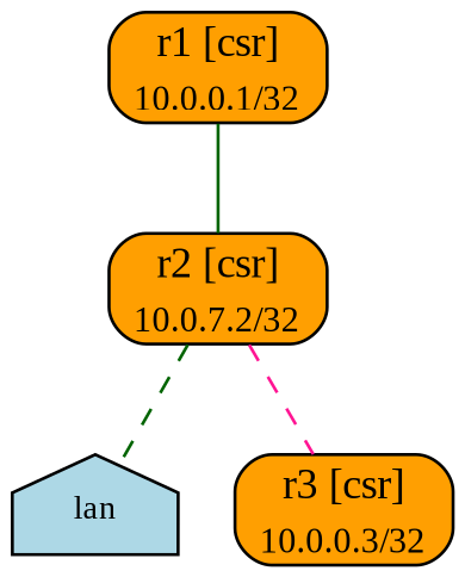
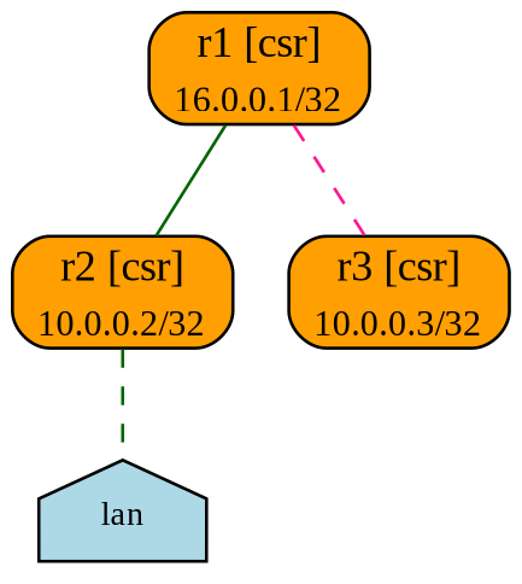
  graph {
    fontname="Liberation Serif"
    node [fillcolor="#ff9f01" fontname="Liberation Serif" shape=box style="rounded,filled"]
    edge [color=darkgreen fontname="Liberation Serif" labeldistance=1.5 labelfontsize=10 style=dashed]
-   n1 [label=<r1 [csr]<br /><sub>10.0.0.1/32</sub>>]
-   n2 [label=<r2 [csr]<br /><sub>10.0.7.2/32</sub>>]
+   n1 [label=<r1 [csr]<br /><sub>16.0.0.1/32</sub>>]
+   n2 [label=<r2 [csr]<br /><sub>10.0.0.2/32</sub>>]
    n3 [fillcolor=lightblue fontsize=11 label=lan shape=house style=filled]
    n4 [label=<r3 [csr]<br /><sub>10.0.0.3/32</sub>>]
    n1 -- n2 [style=solid]
    n2 -- n3
-   n2 -- n4 [color=deeppink]
+   n1 -- n4 [color=deeppink]
  }
